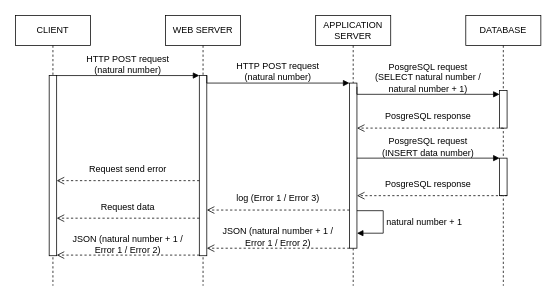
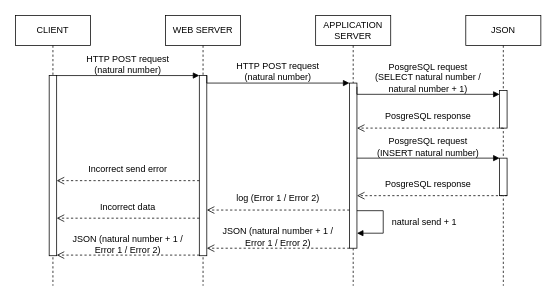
  <mxCell id="0" />
  <mxCell id="1" parent="0" />
  <mxCell id="2" value="CLIENT" style="shape=umlLifeline;perimeter=lifelinePerimeter;whiteSpace=wrap;html=1;container=1;dropTarget=0;collapsible=0;recursiveResize=0;outlineConnect=0;portConstraint=eastwest;newEdgeStyle={&quot;curved&quot;:0,&quot;rounded&quot;:0};" vertex="1" parent="1"><mxGeometry x="20" y="20" width="100" height="360" as="geometry" /></mxCell>
  <mxCell id="3" value="" style="html=1;points=[[0,0,0,0,5],[0,1,0,0,-5],[1,0,0,0,5],[1,1,0,0,-5]];perimeter=orthogonalPerimeter;outlineConnect=0;targetShapes=umlLifeline;portConstraint=eastwest;newEdgeStyle={&quot;curved&quot;:0,&quot;rounded&quot;:0};" vertex="1" parent="2"><mxGeometry x="45" y="80" width="10" height="240" as="geometry" /></mxCell>
  <mxCell id="4" value="WEB SERVER" style="shape=umlLifeline;perimeter=lifelinePerimeter;whiteSpace=wrap;html=1;container=1;dropTarget=0;collapsible=0;recursiveResize=0;outlineConnect=0;portConstraint=eastwest;newEdgeStyle={&quot;curved&quot;:0,&quot;rounded&quot;:0};" vertex="1" parent="1"><mxGeometry x="220" y="20" width="100" height="360" as="geometry" /></mxCell>
  <mxCell id="5" value="" style="html=1;points=[[0,0,0,0,5],[0,1,0,0,-5],[1,0,0,0,5],[1,1,0,0,-5]];perimeter=orthogonalPerimeter;outlineConnect=0;targetShapes=umlLifeline;portConstraint=eastwest;newEdgeStyle={&quot;curved&quot;:0,&quot;rounded&quot;:0};" vertex="1" parent="4"><mxGeometry x="45" y="80" width="10" height="240" as="geometry" /></mxCell>
  <mxCell id="6" value="APPLICATION SERVER" style="shape=umlLifeline;perimeter=lifelinePerimeter;whiteSpace=wrap;html=1;container=1;dropTarget=0;collapsible=0;recursiveResize=0;outlineConnect=0;portConstraint=eastwest;newEdgeStyle={&quot;curved&quot;:0,&quot;rounded&quot;:0};" vertex="1" parent="1"><mxGeometry x="420" y="20" width="100" height="360" as="geometry" /></mxCell>
  <mxCell id="7" value="" style="html=1;points=[[0,0,0,0,5],[0,1,0,0,-5],[1,0,0,0,5],[1,1,0,0,-5]];perimeter=orthogonalPerimeter;outlineConnect=0;targetShapes=umlLifeline;portConstraint=eastwest;newEdgeStyle={&quot;curved&quot;:0,&quot;rounded&quot;:0};" vertex="1" parent="6"><mxGeometry x="45" y="90" width="10" height="220" as="geometry" /></mxCell>
  <mxCell id="8" value="" style="endArrow=block;endFill=1;html=1;edgeStyle=orthogonalEdgeStyle;align=left;verticalAlign=top;rounded=0;" edge="1" parent="6"><mxGeometry x="-1" relative="1" as="geometry"><mxPoint x="55" y="260" as="sourcePoint" /><mxPoint x="55" y="290" as="targetPoint" /><Array as="points"><mxPoint x="90" y="260" /><mxPoint x="90" y="290" /></Array></mxGeometry></mxCell>
- <mxCell id="9" value="DATABASE" style="shape=umlLifeline;perimeter=lifelinePerimeter;whiteSpace=wrap;html=1;container=1;dropTarget=0;collapsible=0;recursiveResize=0;outlineConnect=0;portConstraint=eastwest;newEdgeStyle={&quot;curved&quot;:0,&quot;rounded&quot;:0};" vertex="1" parent="1"><mxGeometry x="620" y="20" width="100" height="360" as="geometry" /></mxCell>
+ <mxCell id="9" value="JSON" style="shape=umlLifeline;perimeter=lifelinePerimeter;whiteSpace=wrap;html=1;container=1;dropTarget=0;collapsible=0;recursiveResize=0;outlineConnect=0;portConstraint=eastwest;newEdgeStyle={&quot;curved&quot;:0,&quot;rounded&quot;:0};" vertex="1" parent="1"><mxGeometry x="620" y="20" width="100" height="360" as="geometry" /></mxCell>
  <mxCell id="10" value="" style="html=1;points=[[0,0,0,0,5],[0,1,0,0,-5],[1,0,0,0,5],[1,1,0,0,-5]];perimeter=orthogonalPerimeter;outlineConnect=0;targetShapes=umlLifeline;portConstraint=eastwest;newEdgeStyle={&quot;curved&quot;:0,&quot;rounded&quot;:0};" vertex="1" parent="9"><mxGeometry x="45" y="100" width="10" height="50" as="geometry" /></mxCell>
  <mxCell id="11" value="" style="html=1;points=[[0,0,0,0,5],[0,1,0,0,-5],[1,0,0,0,5],[1,1,0,0,-5]];perimeter=orthogonalPerimeter;outlineConnect=0;targetShapes=umlLifeline;portConstraint=eastwest;newEdgeStyle={&quot;curved&quot;:0,&quot;rounded&quot;:0};" vertex="1" parent="9"><mxGeometry x="45" y="190" width="10" height="50" as="geometry" /></mxCell>
  <mxCell id="12" value="" style="endArrow=block;endFill=1;html=1;edgeStyle=orthogonalEdgeStyle;align=left;verticalAlign=top;rounded=0;entryX=0;entryY=0;entryDx=0;entryDy=5;entryPerimeter=0;" edge="1" parent="9"><mxGeometry x="-1" relative="1" as="geometry"><mxPoint x="-145" y="190.029" as="sourcePoint" /><mxPoint x="45" y="190" as="targetPoint" /><Array as="points"><mxPoint x="-90" y="190" /><mxPoint x="-90" y="190" /></Array></mxGeometry></mxCell>
  <mxCell id="13" value="" style="html=1;verticalAlign=bottom;endArrow=open;dashed=1;endSize=8;curved=0;rounded=0;" edge="1" parent="9"><mxGeometry relative="1" as="geometry"><mxPoint x="55" y="240" as="sourcePoint" /><mxPoint x="-145" y="240" as="targetPoint" /></mxGeometry></mxCell>
- <mxCell id="14" value="PosgreSQL request &lt;br&gt;(INSERT data number)" style="text;html=1;strokeColor=none;fillColor=none;align=center;verticalAlign=middle;whiteSpace=wrap;rounded=0;" vertex="1" parent="9"><mxGeometry x="-150" y="160" width="200" height="30" as="geometry" /></mxCell>
+ <mxCell id="14" value="PosgreSQL request &lt;br&gt;(INSERT natural number)" style="text;html=1;strokeColor=none;fillColor=none;align=center;verticalAlign=middle;whiteSpace=wrap;rounded=0;" vertex="1" parent="9"><mxGeometry x="-150" y="160" width="200" height="30" as="geometry" /></mxCell>
  <mxCell id="15" value="" style="endArrow=block;endFill=1;html=1;edgeStyle=orthogonalEdgeStyle;align=left;verticalAlign=top;rounded=0;exitX=1;exitY=0;exitDx=0;exitDy=5;exitPerimeter=0;entryX=0;entryY=0;entryDx=0;entryDy=5;entryPerimeter=0;" edge="1" parent="1"><mxGeometry x="-1" relative="1" as="geometry"><mxPoint x="75" y="100" as="sourcePoint" /><mxPoint x="265" y="100" as="targetPoint" /></mxGeometry></mxCell>
  <mxCell id="16" value="" style="endArrow=block;endFill=1;html=1;edgeStyle=orthogonalEdgeStyle;align=left;verticalAlign=top;rounded=0;exitX=1;exitY=0;exitDx=0;exitDy=5;exitPerimeter=0;entryX=0;entryY=0;entryDx=0;entryDy=5;entryPerimeter=0;" edge="1" parent="1"><mxGeometry x="-1" relative="1" as="geometry"><mxPoint x="275" y="100" as="sourcePoint" /><mxPoint x="465" y="110" as="targetPoint" /><Array as="points"><mxPoint x="275" y="110" /></Array></mxGeometry></mxCell>
  <mxCell id="17" value="" style="endArrow=block;endFill=1;html=1;edgeStyle=orthogonalEdgeStyle;align=left;verticalAlign=top;rounded=0;entryX=0;entryY=0;entryDx=0;entryDy=5;entryPerimeter=0;exitX=1;exitY=0;exitDx=0;exitDy=5;exitPerimeter=0;" edge="1" parent="1" source="7" target="10"><mxGeometry x="-1" relative="1" as="geometry"><mxPoint x="530" y="140" as="sourcePoint" /><mxPoint x="650" y="140" as="targetPoint" /><Array as="points"><mxPoint x="475" y="125" /></Array></mxGeometry></mxCell>
  <mxCell id="18" value="" style="html=1;verticalAlign=bottom;endArrow=open;dashed=1;endSize=8;curved=0;rounded=0;exitX=0;exitY=1;exitDx=0;exitDy=-5;exitPerimeter=0;entryX=1;entryY=1;entryDx=0;entryDy=-5;entryPerimeter=0;" edge="1" parent="1"><mxGeometry relative="1" as="geometry"><mxPoint x="265" y="339.17" as="sourcePoint" /><mxPoint x="75" y="339.17" as="targetPoint" /></mxGeometry></mxCell>
  <mxCell id="19" value="" style="html=1;verticalAlign=bottom;endArrow=open;dashed=1;endSize=8;curved=0;rounded=0;exitX=0;exitY=1;exitDx=0;exitDy=-5;exitPerimeter=0;" edge="1" parent="1"><mxGeometry relative="1" as="geometry"><mxPoint x="465" y="330" as="sourcePoint" /><mxPoint x="275" y="330" as="targetPoint" /></mxGeometry></mxCell>
  <mxCell id="20" value="" style="html=1;verticalAlign=bottom;endArrow=open;dashed=1;endSize=8;curved=0;rounded=0;" edge="1" parent="1" target="7"><mxGeometry relative="1" as="geometry"><mxPoint x="670" y="170" as="sourcePoint" /><mxPoint x="480" y="170" as="targetPoint" /></mxGeometry></mxCell>
  <mxCell id="21" value="HTTP POST request &lt;br&gt;(natural number)" style="text;html=1;strokeColor=none;fillColor=none;align=center;verticalAlign=middle;whiteSpace=wrap;rounded=0;" vertex="1" parent="1"><mxGeometry x="70" y="70" width="200" height="30" as="geometry" /></mxCell>
  <mxCell id="22" value="HTTP POST request &lt;br&gt;(natural number)" style="text;html=1;strokeColor=none;fillColor=none;align=center;verticalAlign=middle;whiteSpace=wrap;rounded=0;" vertex="1" parent="1"><mxGeometry x="270" y="80" width="200" height="30" as="geometry" /></mxCell>
  <mxCell id="23" value="PosgreSQL request &lt;br&gt;(SELECT natural number / &lt;br&gt;natural number + 1)" style="text;html=1;strokeColor=none;fillColor=none;align=center;verticalAlign=middle;whiteSpace=wrap;rounded=0;" vertex="1" parent="1"><mxGeometry x="470" y="80" width="200" height="45" as="geometry" /></mxCell>
  <mxCell id="24" value="PosgreSQL response" style="text;html=1;strokeColor=none;fillColor=none;align=center;verticalAlign=middle;whiteSpace=wrap;rounded=0;" vertex="1" parent="1"><mxGeometry x="470" y="140" width="200" height="30" as="geometry" /></mxCell>
- <mxCell id="25" value="natural number + 1" style="text;html=1;strokeColor=none;fillColor=none;align=center;verticalAlign=middle;whiteSpace=wrap;rounded=0;" vertex="1" parent="1"><mxGeometry x="510" y="280" width="110" height="30" as="geometry" /></mxCell>
+ <mxCell id="25" value="natural send + 1" style="text;html=1;strokeColor=none;fillColor=none;align=center;verticalAlign=middle;whiteSpace=wrap;rounded=0;" vertex="1" parent="1"><mxGeometry x="510" y="280" width="110" height="30" as="geometry" /></mxCell>
  <mxCell id="26" value="JSON (natural number + 1 / &lt;br&gt;Error 1 / Error 2)" style="text;html=1;strokeColor=none;fillColor=none;align=center;verticalAlign=middle;whiteSpace=wrap;rounded=0;" vertex="1" parent="1"><mxGeometry x="270" y="300" width="200" height="30" as="geometry" /></mxCell>
  <mxCell id="27" value="JSON (natural number + 1 / &lt;br&gt;Error 1 / Error 2)" style="text;html=1;strokeColor=none;fillColor=none;align=center;verticalAlign=middle;whiteSpace=wrap;rounded=0;" vertex="1" parent="1"><mxGeometry x="70" y="310" width="200" height="30" as="geometry" /></mxCell>
  <mxCell id="28" value="" style="html=1;verticalAlign=bottom;endArrow=open;dashed=1;endSize=8;curved=0;rounded=0;exitX=0;exitY=1;exitDx=0;exitDy=-5;exitPerimeter=0;entryX=1;entryY=1;entryDx=0;entryDy=-5;entryPerimeter=0;" edge="1" parent="1"><mxGeometry relative="1" as="geometry"><mxPoint x="265" y="290" as="sourcePoint" /><mxPoint x="75" y="290" as="targetPoint" /></mxGeometry></mxCell>
- <mxCell id="29" value="Request data" style="text;html=1;strokeColor=none;fillColor=none;align=center;verticalAlign=middle;whiteSpace=wrap;rounded=0;" vertex="1" parent="1"><mxGeometry x="70" y="260" width="200" height="30" as="geometry" /></mxCell>
+ <mxCell id="29" value="Incorrect data" style="text;html=1;strokeColor=none;fillColor=none;align=center;verticalAlign=middle;whiteSpace=wrap;rounded=0;" vertex="1" parent="1"><mxGeometry x="70" y="260" width="200" height="30" as="geometry" /></mxCell>
  <mxCell id="30" value="" style="html=1;verticalAlign=bottom;endArrow=open;dashed=1;endSize=8;curved=0;rounded=0;exitX=0;exitY=1;exitDx=0;exitDy=-5;exitPerimeter=0;entryX=1;entryY=1;entryDx=0;entryDy=-5;entryPerimeter=0;" edge="1" parent="1"><mxGeometry relative="1" as="geometry"><mxPoint x="265" y="240" as="sourcePoint" /><mxPoint x="75" y="240" as="targetPoint" /></mxGeometry></mxCell>
- <mxCell id="31" value="Request send error" style="text;html=1;strokeColor=none;fillColor=none;align=center;verticalAlign=middle;whiteSpace=wrap;rounded=0;" vertex="1" parent="1"><mxGeometry x="70" y="210" width="200" height="30" as="geometry" /></mxCell>
+ <mxCell id="31" value="Incorrect send error" style="text;html=1;strokeColor=none;fillColor=none;align=center;verticalAlign=middle;whiteSpace=wrap;rounded=0;" vertex="1" parent="1"><mxGeometry x="70" y="210" width="200" height="30" as="geometry" /></mxCell>
  <mxCell id="32" value="PosgreSQL response" style="text;html=1;strokeColor=none;fillColor=none;align=center;verticalAlign=middle;whiteSpace=wrap;rounded=0;" vertex="1" parent="1"><mxGeometry x="470" y="230" width="200" height="30" as="geometry" /></mxCell>
  <mxCell id="33" value="" style="html=1;verticalAlign=bottom;endArrow=open;dashed=1;endSize=8;curved=0;rounded=0;exitX=0;exitY=1;exitDx=0;exitDy=-5;exitPerimeter=0;" edge="1" parent="1"><mxGeometry relative="1" as="geometry"><mxPoint x="465" y="279.17" as="sourcePoint" /><mxPoint x="275" y="279.17" as="targetPoint" /></mxGeometry></mxCell>
- <mxCell id="34" value="log (Error 1 / Error 3)" style="text;html=1;strokeColor=none;fillColor=none;align=center;verticalAlign=middle;whiteSpace=wrap;rounded=0;" vertex="1" parent="1"><mxGeometry x="270" y="249.17" width="200" height="30" as="geometry" /></mxCell>
+ <mxCell id="34" value="log (Error 1 / Error 2)" style="text;html=1;strokeColor=none;fillColor=none;align=center;verticalAlign=middle;whiteSpace=wrap;rounded=0;" vertex="1" parent="1"><mxGeometry x="270" y="249.17" width="200" height="30" as="geometry" /></mxCell>
